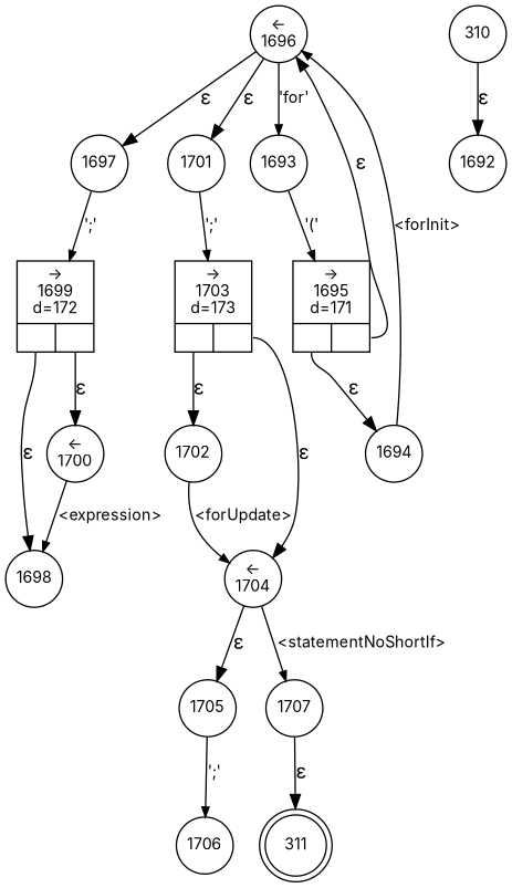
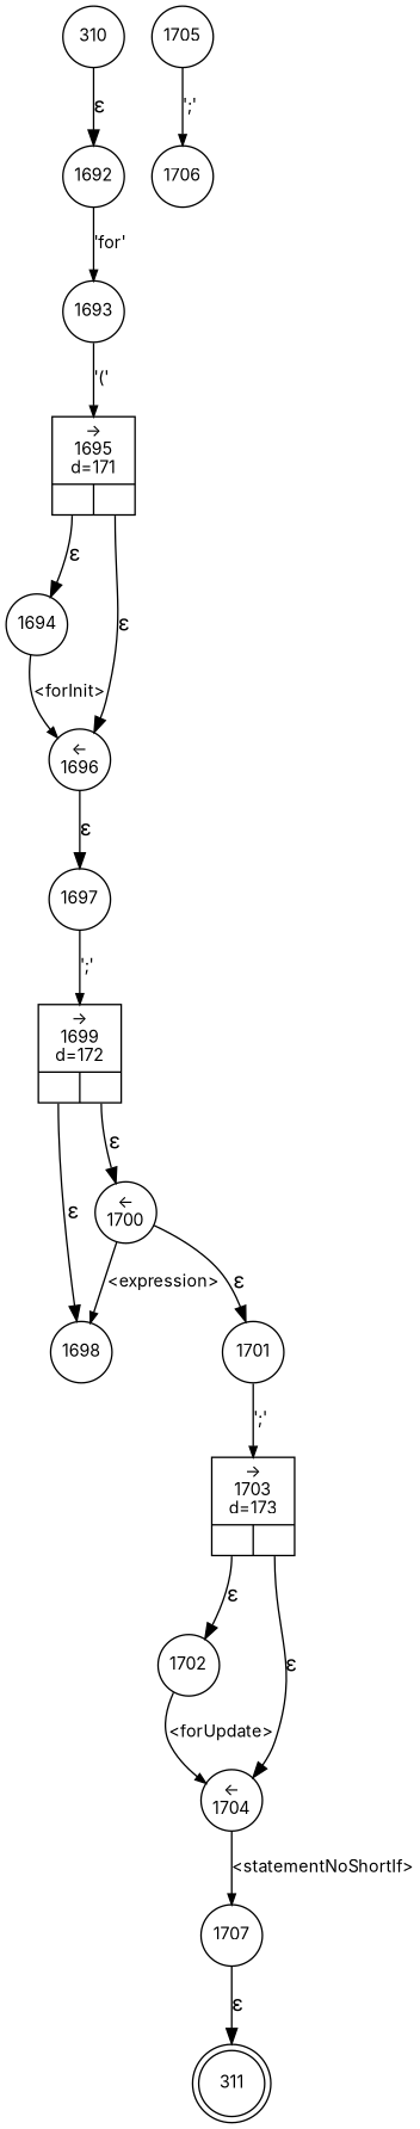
  digraph {
    fontname=Inter
    rankdir=TB
    node [fixedsize=true fontname=Inter fontsize=11 shape=circle peripheries=1]
    edge [fontname=Inter]
    n1 [label=311 shape=doublecircle width=.6 peripheries=""]
    n2 [label="&larr;\n1696" width=.55]
    n3 [label=1697 width=.55]
    n4 [fixedsize=false label="{&rarr;\n1699\nd=172|{<p0>|<p1>}}" shape=record]
    n5 [label=1698 width=.55]
    n6 [label="&larr;\n1700" width=.55]
    n7 [label=1701 width=.55]
    n8 [fixedsize=false label="{&rarr;\n1703\nd=173|{<p0>|<p1>}}" shape=record]
    n9 [label=1702 width=.55]
    n10 [label="&larr;\n1704" width=.55]
    n11 [label=1705 width=.55]
    n12 [label=1707 width=.55]
    n13 [label=1706 width=.55]
    n14 [label=310 width=.55]
    n15 [label=1692 width=.55]
    n16 [label=1693 width=.55]
    n17 [fixedsize=false label="{&rarr;\n1695\nd=171|{<p0>|<p1>}}" shape=record]
    n18 [label=1694 width=.55]
    n2 -> n3 [label="&epsilon;"]
    n3 -> n4 [arrowhead=normal arrowsize=.7 fontsize=11 label="';'"]
    n4 -> n5 [label="&epsilon;" tailport=p0]
    n4 -> n6 [label="&epsilon;" tailport=p1]
    n6 -> n5 [arrowhead=normal arrowsize=.7 fontsize=11 label="<expression>"]
-   n2 -> n7 [label="&epsilon;"]
+   n6 -> n7 [label="&epsilon;"]
    n7 -> n8 [arrowhead=normal arrowsize=.7 fontsize=11 label="';'"]
    n8 -> n9 [label="&epsilon;" tailport=p0]
    n8 -> n10 [label="&epsilon;" tailport=p1]
    n9 -> n10 [arrowhead=normal arrowsize=.7 fontsize=11 label="<forUpdate>"]
-   n10 -> n11 [label="&epsilon;"]
    n10 -> n12 [arrowhead=normal arrowsize=.7 fontsize=11 label="<statementNoShortIf>"]
    n11 -> n13 [arrowhead=normal arrowsize=.7 fontsize=11 label="';'"]
    n12 -> n1 [label="&epsilon;"]
    n14 -> n15 [label="&epsilon;"]
-   n2 -> n16 [arrowhead=normal arrowsize=.7 fontsize=11 label="'for'"]
+   n15 -> n16 [arrowhead=normal arrowsize=.7 fontsize=11 label="'for'"]
    n16 -> n17 [arrowhead=normal arrowsize=.7 fontsize=11 label="'('"]
    n17 -> n2 [label="&epsilon;" tailport=p1]
    n17 -> n18 [label="&epsilon;" tailport=p0]
    n18 -> n2 [arrowhead=normal arrowsize=.7 fontsize=11 label="<forInit>"]
  }
